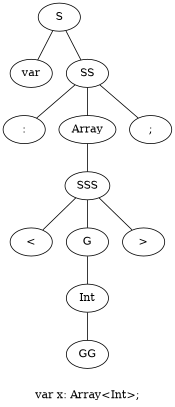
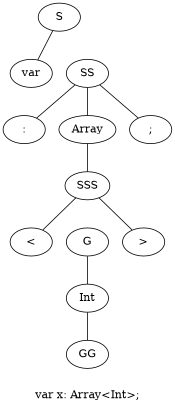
  graph {
    label="var x: Array<Int>;"
    n1 [label=S]
    n2 [label=var]
    n3 [label=SS]
    n4 [label=":"]
    n5 [label=Array]
    n6 [label=";"]
    n7 [label=SSS]
    n8 [label="<"]
    n9 [label=G]
    n10 [label=">"]
    n11 [label=Int]
    n12 [label=GG]
    n1 -- n2
-   n1 -- n3
    n3 -- n4
    n3 -- n5
    n3 -- n6
    n5 -- n7
    n7 -- n8
-   n7 -- n9
    n7 -- n10
    n9 -- n11
    n11 -- n12
  }
